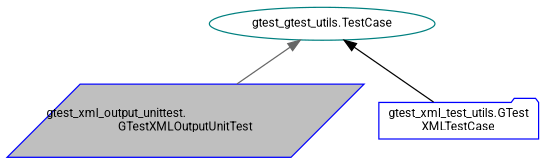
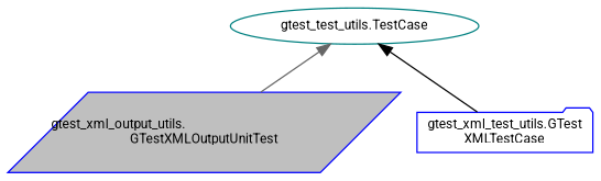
  digraph {
    fontname=Roboto
    node [color=blue fillcolor=white fontname=Roboto fontsize=10 style=filled]
    edge [dir=back fontname=Roboto fontsize=10 labelfontname=Helvetica labelfontsize=10 style=solid]
-   n1 [fillcolor=grey75 fontcolor=black height=0.2 label="gtest_xml_output_unittest.\lGTestXMLOutputUnitTest" shape=parallelogram width=0.4]
+   n1 [fillcolor=grey75 fontcolor=black height=0.2 label="gtest_xml_output_utils.\lGTestXMLOutputUnitTest" shape=parallelogram width=0.4]
    n2 [height=0.2 label="gtest_xml_test_utils.GTest\lXMLTestCase" shape=folder width=0.4]
-   n3 [color=teal height=0.2 label="gtest_gtest_utils.TestCase" shape=ellipse width=0.4]
+   n3 [color=teal height=0.2 label="gtest_test_utils.TestCase" shape=ellipse width=0.4]
    n3 -> n1 [color=gray40]
    n3 -> n2 [color=black]
  }
